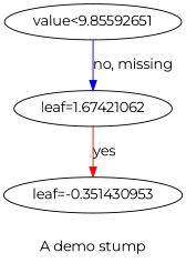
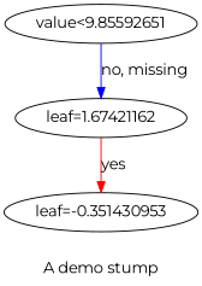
  digraph {
    fontname=Montserrat
    label="A demo stump"
    rankdir=TB
    node [fontname=Montserrat]
    edge [fontname=Montserrat]
    n1 [label="value<9.85592651"]
-   n2 [label="leaf=1.67421062"]
+   n2 [label="leaf=1.67421162"]
    n3 [label="leaf=-0.351430953"]
    n1 -> n2 [color="#0000FF" label="no, missing"]
    n2 -> n3 [color="#FF0000" label=yes]
  }
